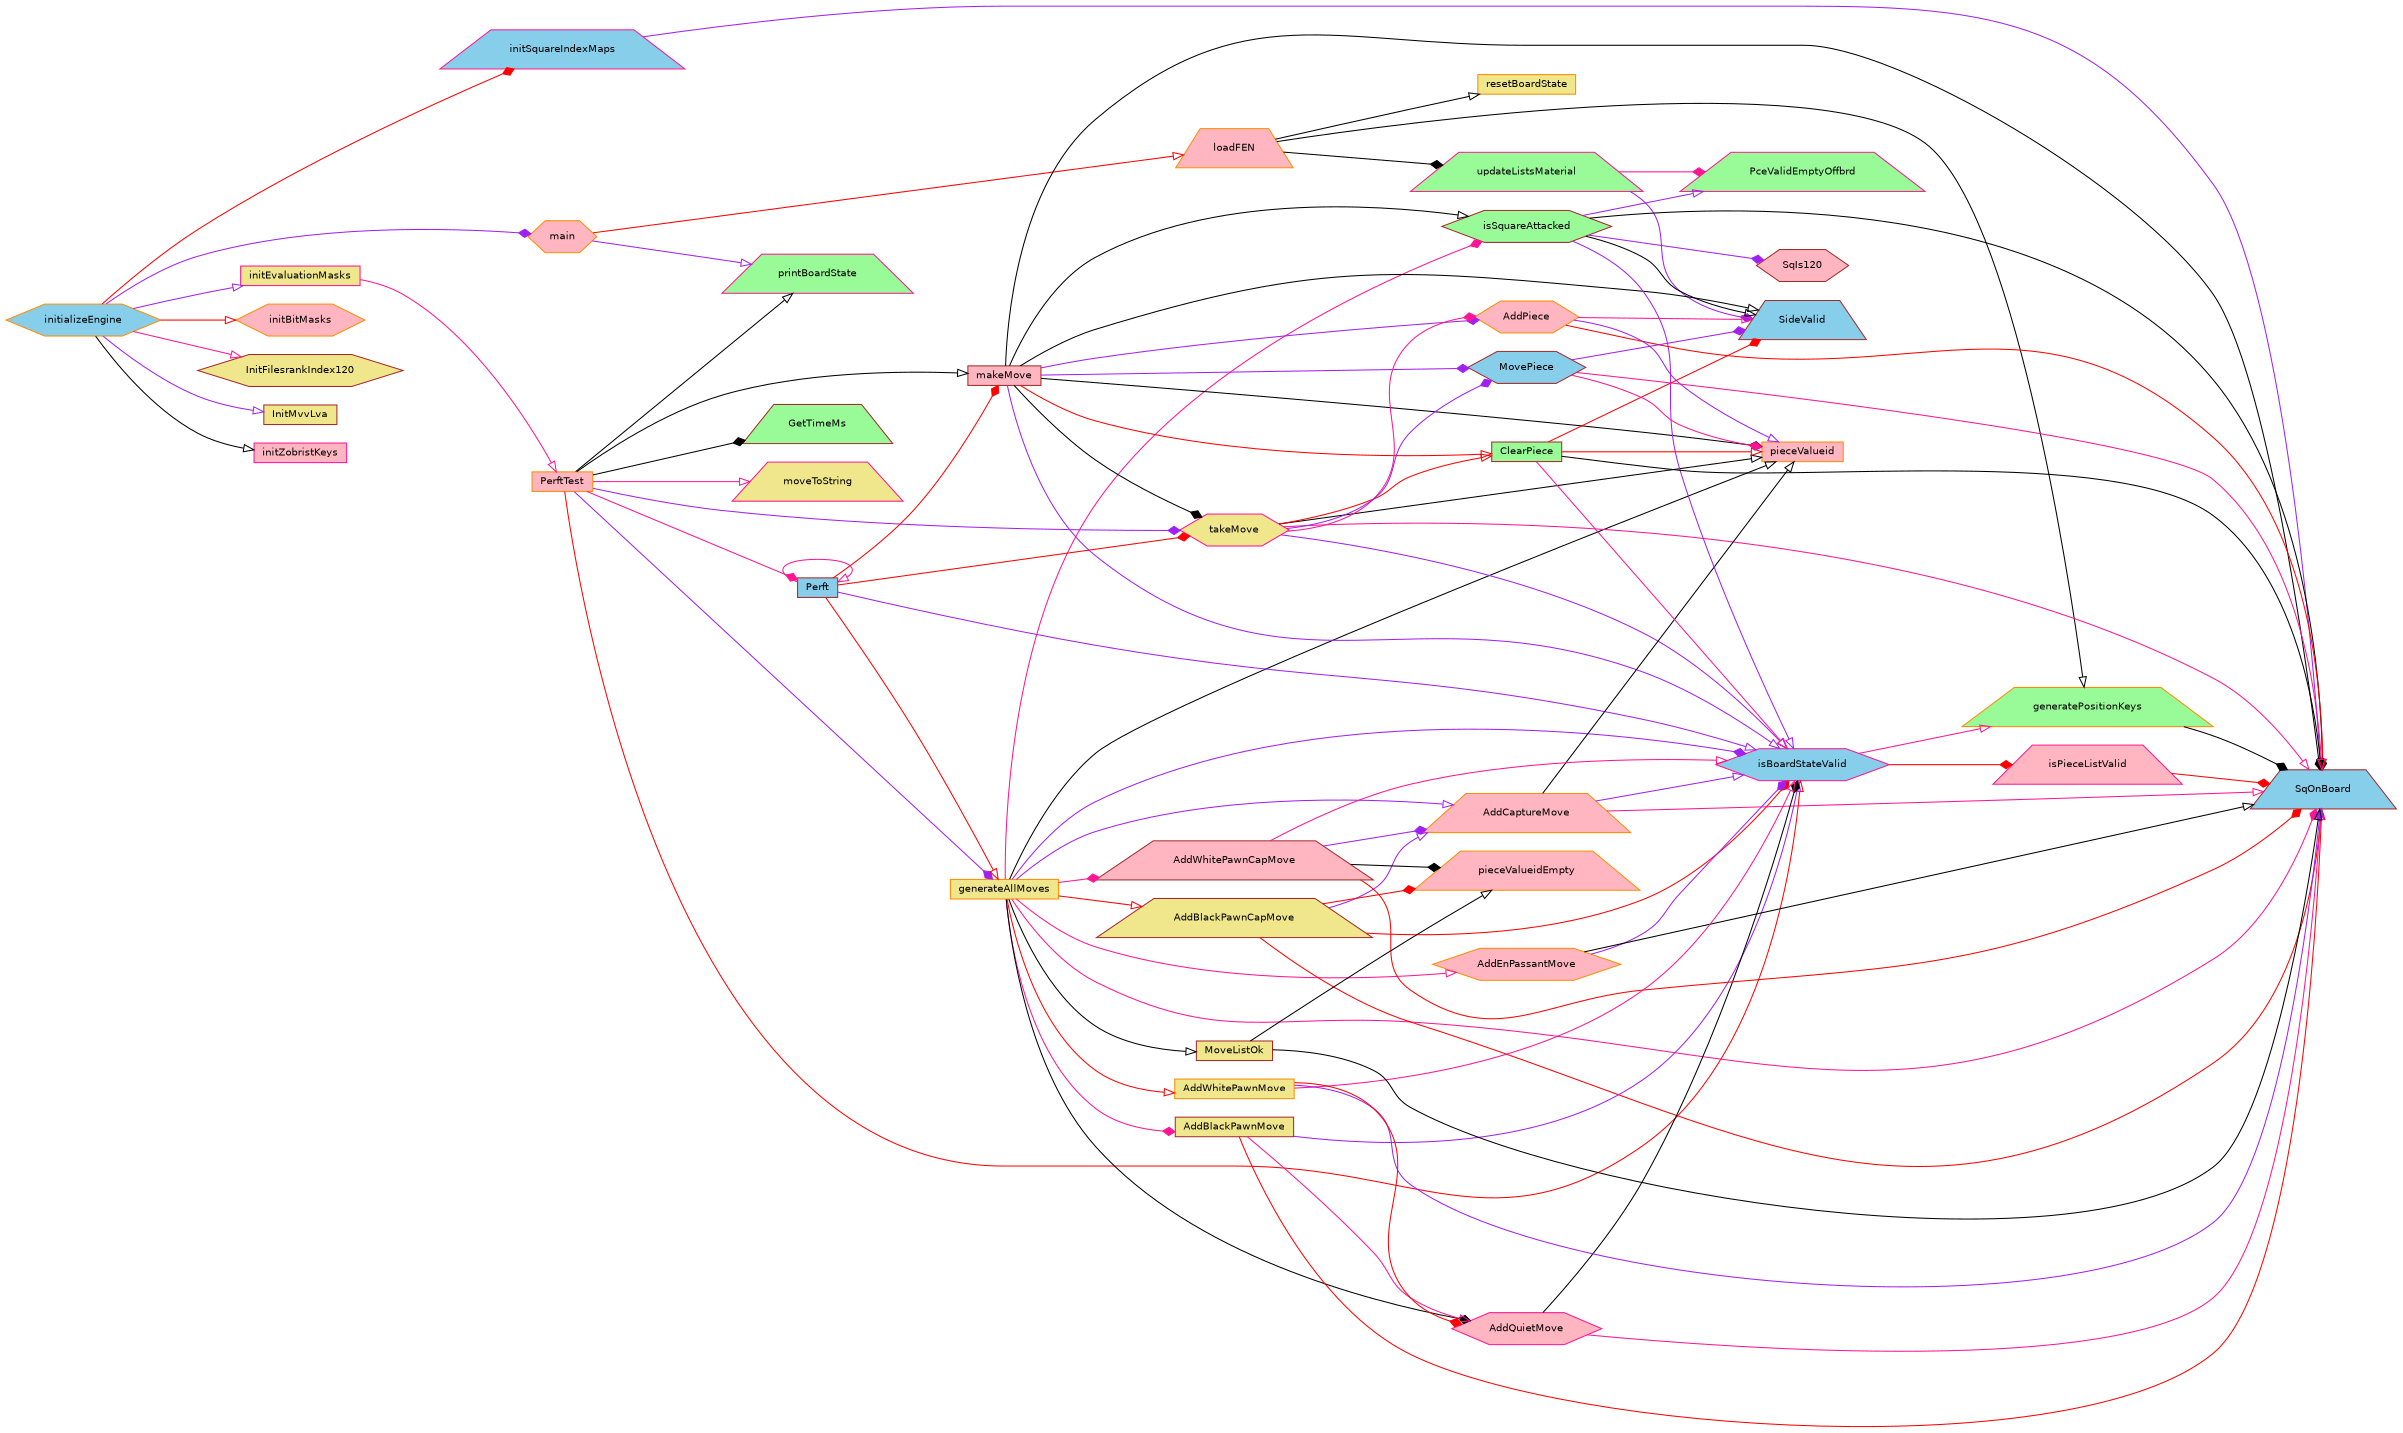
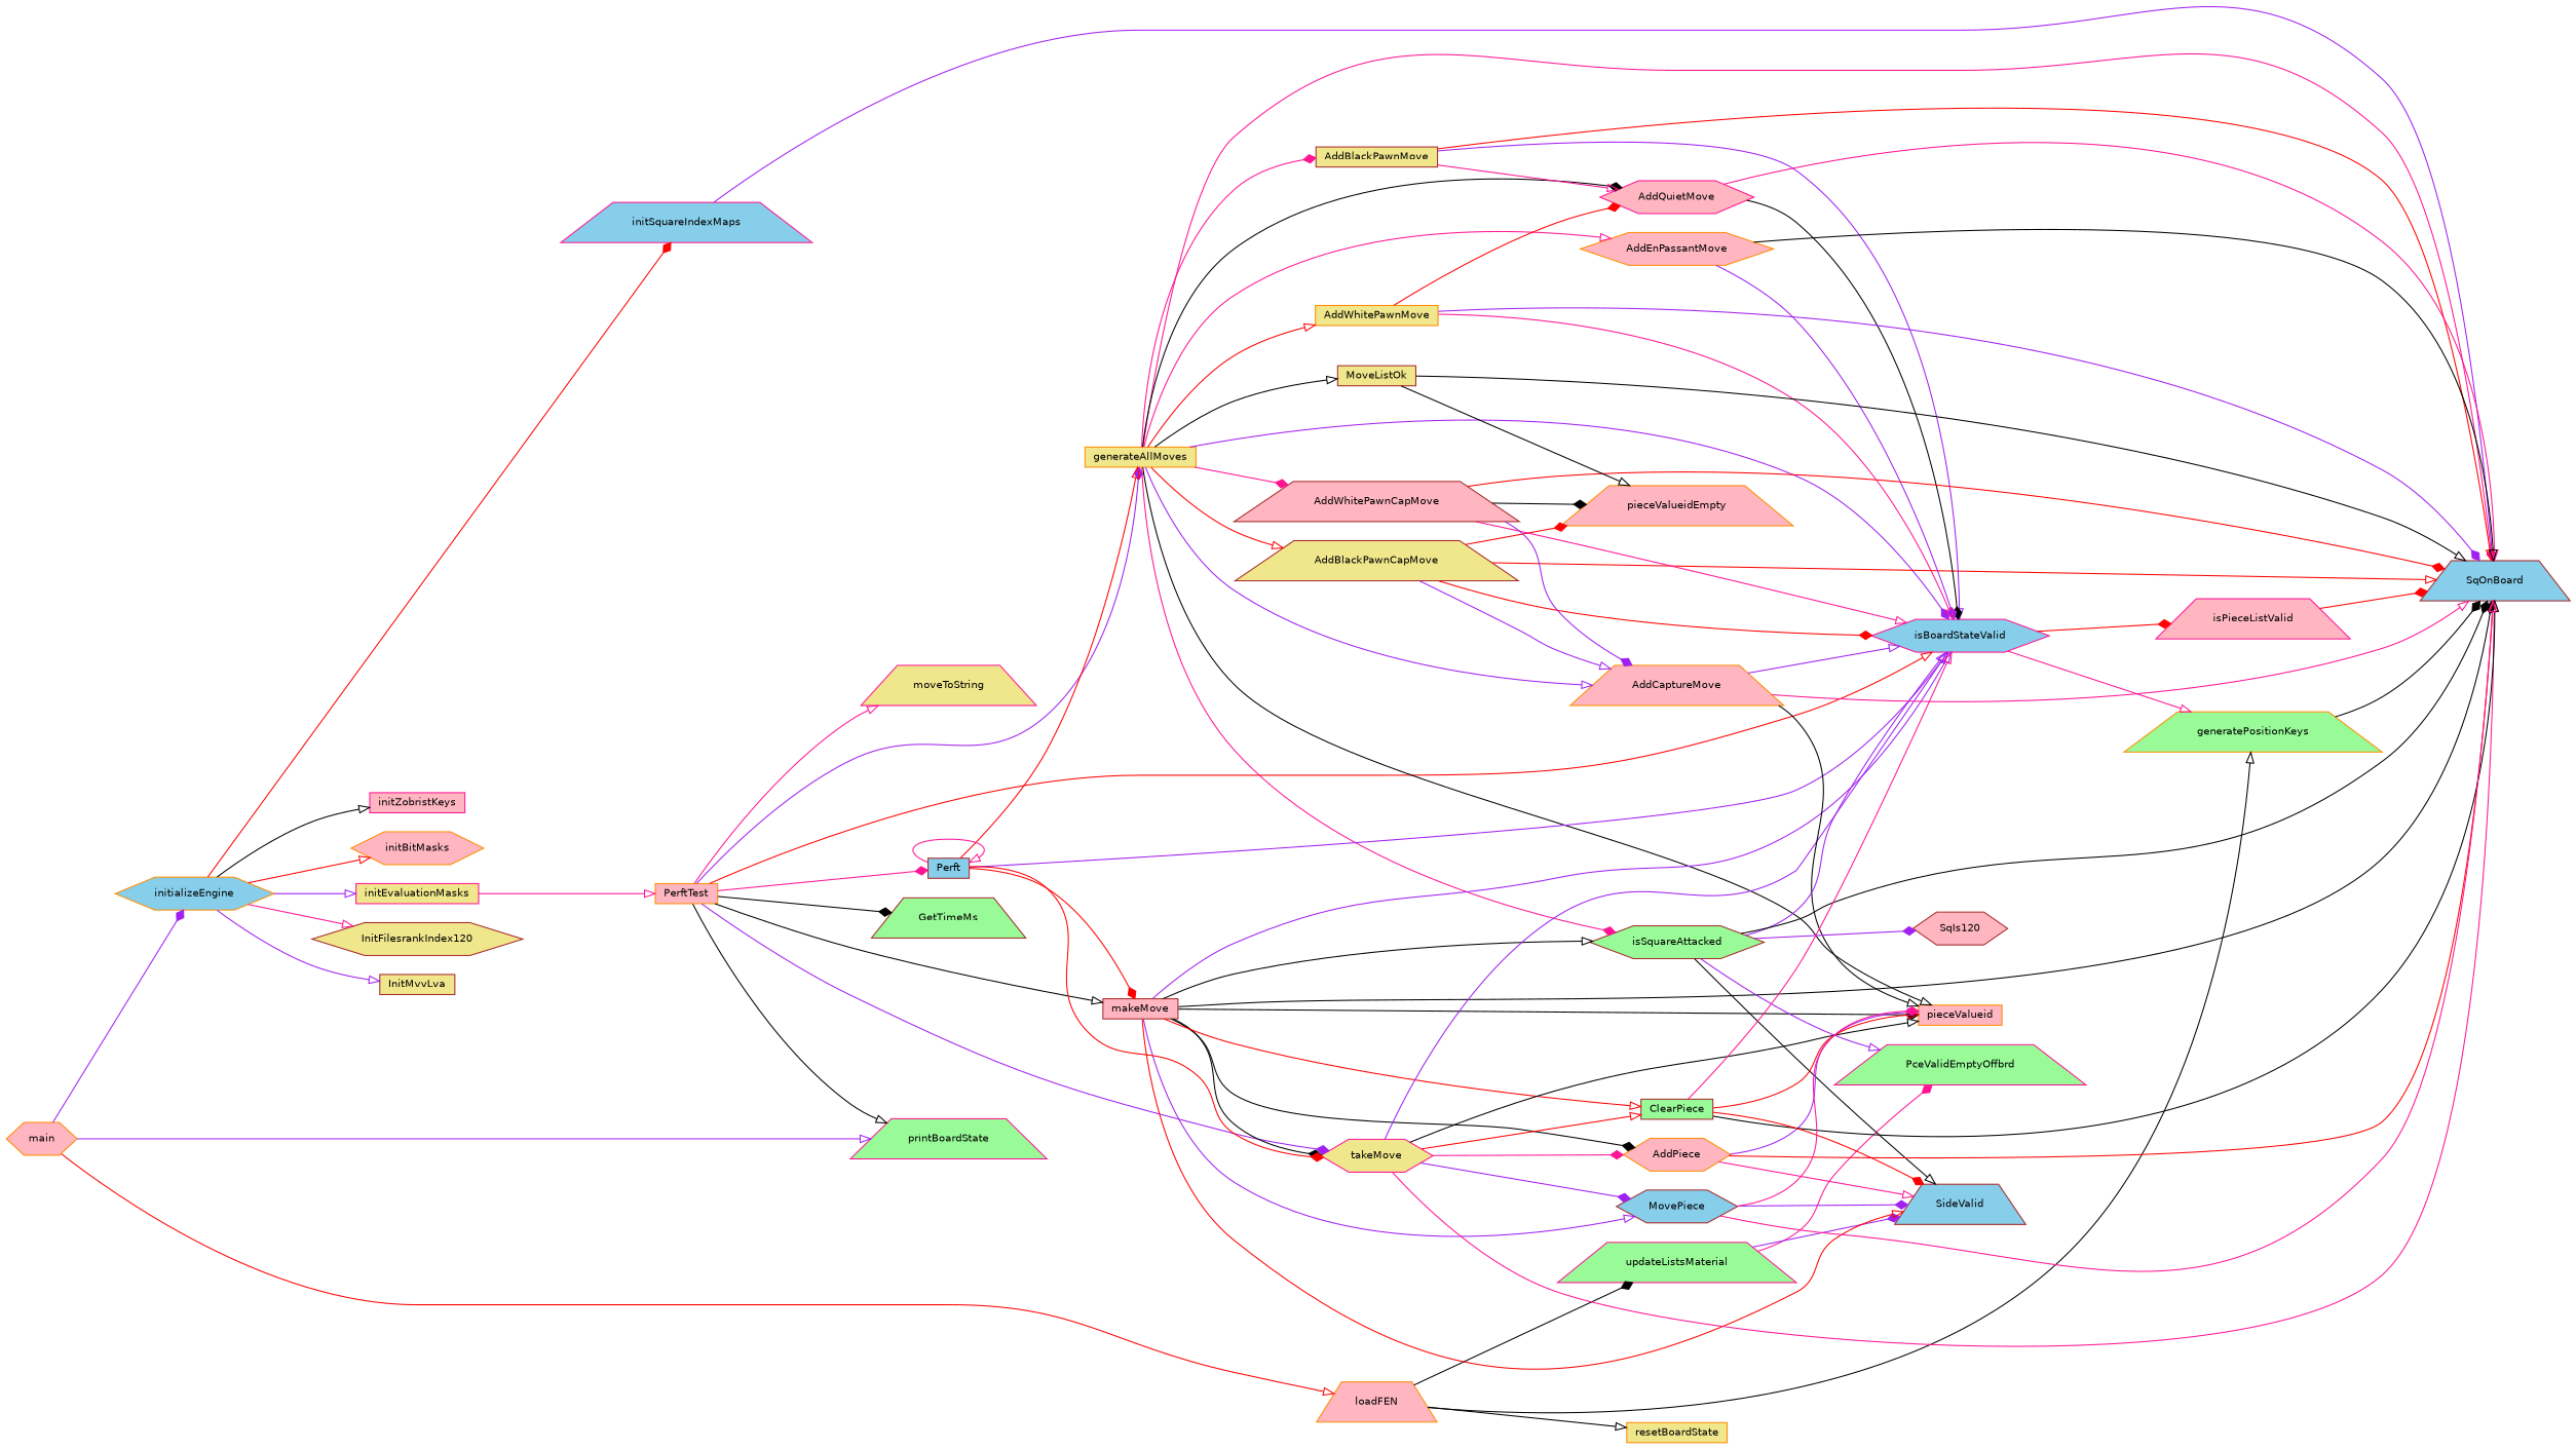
  digraph {
    rankdir=LR
    node [color=brown fillcolor=lightpink fontname=Helvetica fontsize=10 shape=trapezium style=filled]
    edge [arrowhead=onormal color=black fontname=Helvetica fontsize=10 labelfontname=Helvetica labelfontsize=10 style=solid]
    n1 [color=darkorange fontcolor=black height=0.2 label=main shape=hexagon width=0.4]
    n2 [color=darkorange fillcolor=skyblue height=0.2 label=initializeEngine shape=hexagon width=0.4]
    n3 [color=darkorange height=0.2 label=loadFEN width=0.4]
    n4 [color=deeppink fillcolor=palegreen height=0.2 label=printBoardState width=0.4]
    n5 [color=darkorange height=0.2 label=initBitMasks shape=hexagon width=0.4]
    n6 [color=deeppink fillcolor=khaki height=0.2 label=initEvaluationMasks shape=box width=0.4]
    n7 [fillcolor=khaki height=0.2 label=InitFilesrankIndex120 shape=hexagon width=0.4]
    n8 [fillcolor=khaki height=0.2 label=InitMvvLva shape=box width=0.4]
    n9 [color=deeppink fillcolor=skyblue height=0.2 label=initSquareIndexMaps width=0.4]
    n10 [color=deeppink height=0.2 label=initZobristKeys shape=box width=0.4]
    n11 [color=darkorange fillcolor=palegreen height=0.2 label=generatePositionKeys width=0.4]
    n12 [color=darkorange fillcolor=khaki height=0.2 label=resetBoardState shape=box width=0.4]
    n13 [color=deeppink fillcolor=palegreen height=0.2 label=updateListsMaterial width=0.4]
    n14 [color=darkorange height=0.2 label=PerftTest shape=box width=0.4]
    n15 [color=darkorange fillcolor=khaki height=0.2 label=generateAllMoves shape=box width=0.4]
    n16 [color=deeppink fillcolor=skyblue height=0.2 label=isBoardStateValid shape=hexagon width=0.4]
    n17 [fillcolor=palegreen height=0.2 label=GetTimeMs width=0.4]
    n18 [height=0.2 label=makeMove shape=box width=0.4]
    n19 [color=deeppink fillcolor=khaki height=0.2 label=takeMove shape=hexagon width=0.4]
    n20 [color=deeppink fillcolor=khaki height=0.2 label=moveToString width=0.4]
    n21 [fillcolor=skyblue height=0.2 label=Perft shape=box width=0.4]
    n22 [fillcolor=skyblue height=0.2 label=SqOnBoard width=0.4]
    n23 [color=deeppink fillcolor=palegreen height=0.2 label=PceValidEmptyOffbrd width=0.4]
    n24 [fillcolor=skyblue height=0.2 label=SideValid width=0.4]
    n25 [fillcolor=khaki height=0.2 label=AddBlackPawnCapMove width=0.4]
    n26 [color=darkorange height=0.2 label=AddCaptureMove width=0.4]
    n27 [color=darkorange height=0.2 label=pieceValueid shape=box width=0.4]
    n28 [fillcolor=khaki height=0.2 label=AddBlackPawnMove shape=box width=0.4]
    n29 [color=deeppink height=0.2 label=AddQuietMove shape=hexagon width=0.4]
    n30 [color=darkorange height=0.2 label=AddEnPassantMove shape=hexagon width=0.4]
    n31 [height=0.2 label=AddWhitePawnCapMove width=0.4]
    n32 [color=darkorange fillcolor=khaki height=0.2 label=AddWhitePawnMove shape=box width=0.4]
    n33 [fillcolor=palegreen height=0.2 label=isSquareAttacked shape=hexagon width=0.4]
    n34 [fillcolor=khaki height=0.2 label=MoveListOk shape=box width=0.4]
    n35 [color=deeppink height=0.2 label=isPieceListValid width=0.4]
    n36 [color=darkorange height=0.2 label=AddPiece shape=hexagon width=0.4]
    n37 [fillcolor=palegreen height=0.2 label=ClearPiece shape=box width=0.4]
    n38 [fillcolor=skyblue height=0.2 label=MovePiece shape=hexagon width=0.4]
    n39 [color=darkorange height=0.2 label=pieceValueidEmpty width=0.4]
    n40 [height=0.2 label=SqIs120 shape=hexagon width=0.4]
-   n2 -> n1 [arrowhead=diamond color=purple]
+   n1 -> n2 [arrowhead=diamond color=purple]
    n1 -> n3 [color=red]
    n1 -> n4 [color=purple]
    n2 -> n5 [color=red]
    n2 -> n6 [color=purple]
    n2 -> n7 [color=deeppink]
    n2 -> n8 [color=purple]
    n2 -> n9 [arrowhead=diamond color=red]
    n2 -> n10
    n3 -> n11
    n3 -> n12
    n3 -> n13 [arrowhead=diamond]
    n6 -> n14 [color=deeppink]
    n9 -> n22 [arrowhead=diamond color=purple]
    n11 -> n22 [arrowhead=diamond]
    n13 -> n23 [arrowhead=diamond color=deeppink]
    n13 -> n24 [arrowhead=diamond color=purple]
    n14 -> n4
    n14 -> n15 [arrowhead=diamond color=purple]
    n14 -> n16 [color=red]
    n14 -> n17 [arrowhead=diamond]
    n14 -> n18
    n14 -> n19 [arrowhead=diamond color=purple]
    n14 -> n20 [color=deeppink]
    n14 -> n21 [arrowhead=diamond color=deeppink]
    n15 -> n16 [arrowhead=diamond color=purple]
    n15 -> n22 [arrowhead=diamond color=deeppink]
    n15 -> n25 [color=red]
    n15 -> n26 [color=purple]
    n15 -> n27
    n15 -> n28 [arrowhead=diamond color=deeppink]
    n15 -> n29 [arrowhead=diamond]
    n15 -> n30 [color=deeppink]
    n15 -> n31 [arrowhead=diamond color=deeppink]
    n15 -> n32 [color=red]
    n15 -> n33 [arrowhead=diamond color=deeppink]
    n15 -> n34
    n16 -> n11 [color=deeppink]
    n16 -> n35 [arrowhead=diamond color=red]
    n18 -> n16 [color=purple]
    n18 -> n19 [arrowhead=diamond]
    n18 -> n22 [arrowhead=diamond]
-   n18 -> n24
+   n18 -> n24 [color=red]
    n18 -> n27 [arrowhead=diamond]
    n18 -> n33
-   n18 -> n36 [arrowhead=diamond color=purple]
+   n18 -> n36 [arrowhead=diamond]
    n18 -> n37 [color=red]
-   n18 -> n38 [arrowhead=diamond color=purple]
+   n18 -> n38 [color=purple]
    n19 -> n16 [color=purple]
    n19 -> n22 [color=deeppink]
    n19 -> n27
    n19 -> n36 [arrowhead=diamond color=deeppink]
    n19 -> n37 [color=red]
    n19 -> n38 [arrowhead=diamond color=purple]
    n21 -> n15 [color=red]
    n21 -> n16 [color=purple]
    n21 -> n18 [arrowhead=diamond color=red]
    n21 -> n19 [arrowhead=diamond color=red]
    n21 -> n21 [color=deeppink]
    n25 -> n16 [arrowhead=diamond color=red]
    n25 -> n22 [color=red]
    n25 -> n26 [color=purple]
    n25 -> n39 [arrowhead=diamond color=red]
    n26 -> n16 [color=purple]
    n26 -> n22 [color=deeppink]
    n26 -> n27
    n28 -> n16 [color=purple]
    n28 -> n22 [color=red]
    n28 -> n29 [color=deeppink]
    n29 -> n16 [arrowhead=diamond]
    n29 -> n22 [color=deeppink]
    n30 -> n16 [arrowhead=diamond color=purple]
    n30 -> n22
    n31 -> n16 [color=deeppink]
    n31 -> n22 [arrowhead=diamond color=red]
    n31 -> n26 [arrowhead=diamond color=purple]
    n31 -> n39 [arrowhead=diamond]
    n32 -> n16 [color=deeppink]
    n32 -> n22 [arrowhead=diamond color=purple]
    n32 -> n29 [arrowhead=diamond color=red]
    n33 -> n16 [color=purple]
    n33 -> n22 [arrowhead=diamond]
    n33 -> n23 [color=purple]
    n33 -> n24
    n33 -> n40 [arrowhead=diamond color=purple]
    n34 -> n22
    n34 -> n39
    n35 -> n22 [arrowhead=diamond color=red]
    n36 -> n22 [color=red]
    n36 -> n24 [color=deeppink]
    n36 -> n27 [color=purple]
    n37 -> n16 [color=deeppink]
    n37 -> n22
    n37 -> n24 [arrowhead=diamond color=red]
    n37 -> n27 [color=red]
    n38 -> n22 [color=deeppink]
    n38 -> n24 [arrowhead=diamond color=purple]
    n38 -> n27 [arrowhead=diamond color=deeppink]
  }
